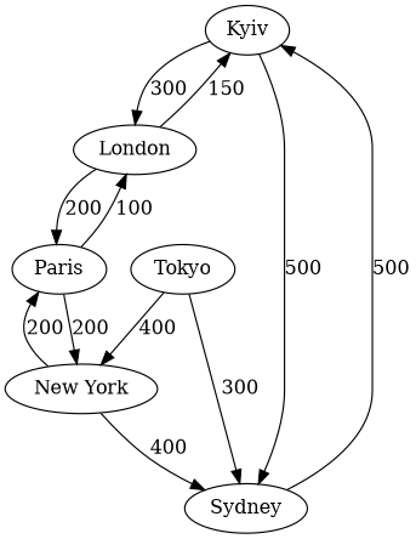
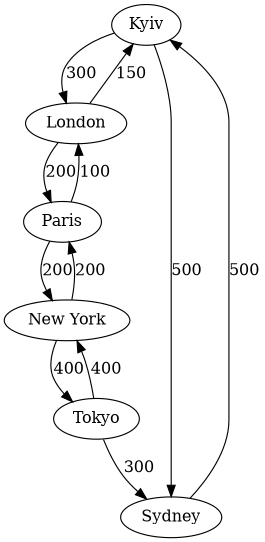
  digraph {
    Kyiv
    London
    Sydney
    Paris
    "New York"
    Tokyo
    Kyiv -> London [label=300]
    Kyiv -> Sydney [label=500]
    London -> Kyiv [label=150]
    London -> Paris [label=200]
    Sydney -> Kyiv [label=500]
    Paris -> London [label=100]
    Paris -> "New York" [label=200]
    "New York" -> Paris [label=200]
-   "New York" -> Sydney [label=400]
+   "New York" -> Tokyo [label=400]
    Tokyo -> Sydney [label=300]
    Tokyo -> "New York" [label=400]
  }
